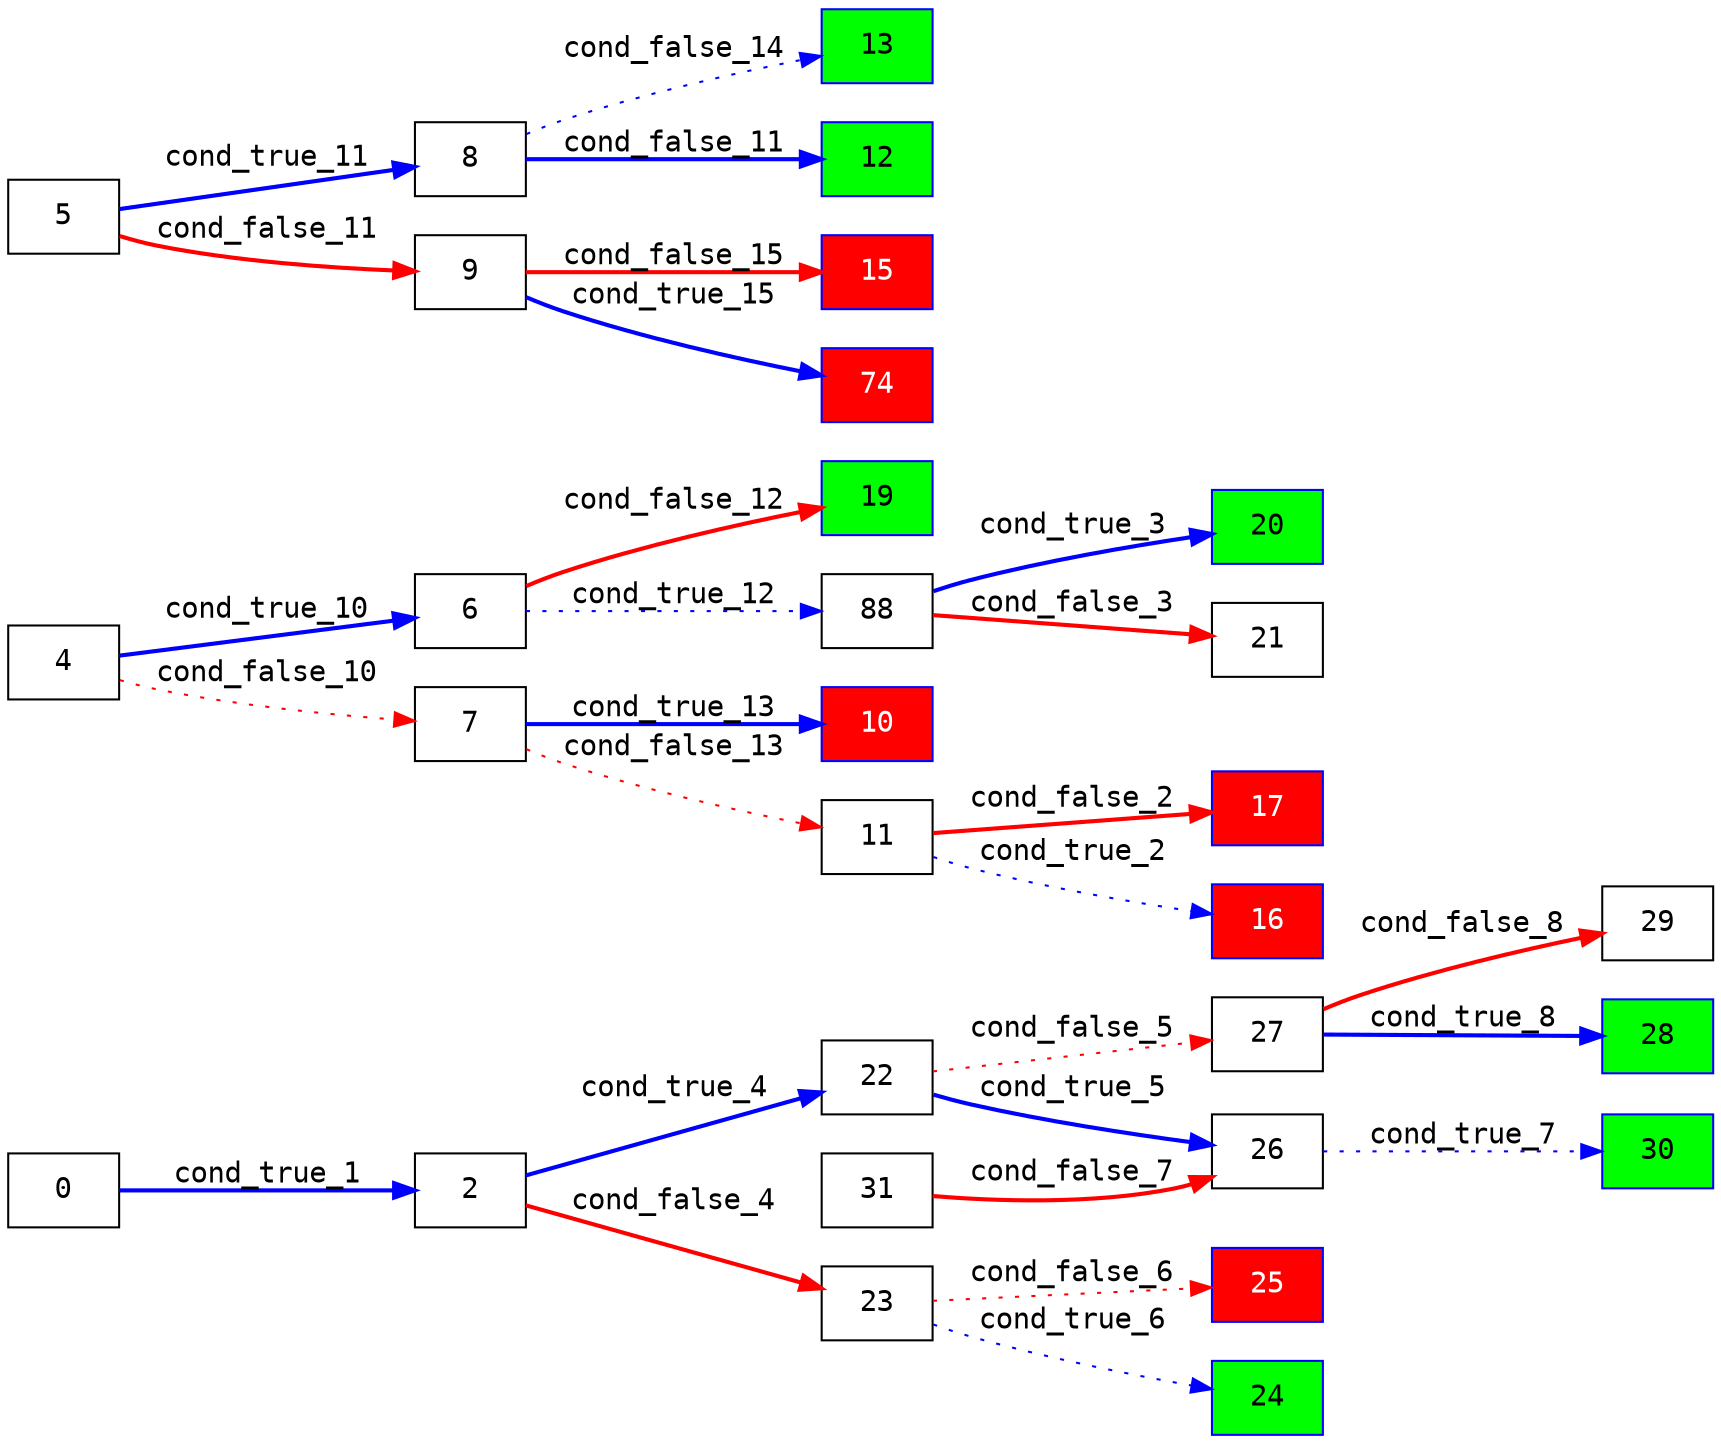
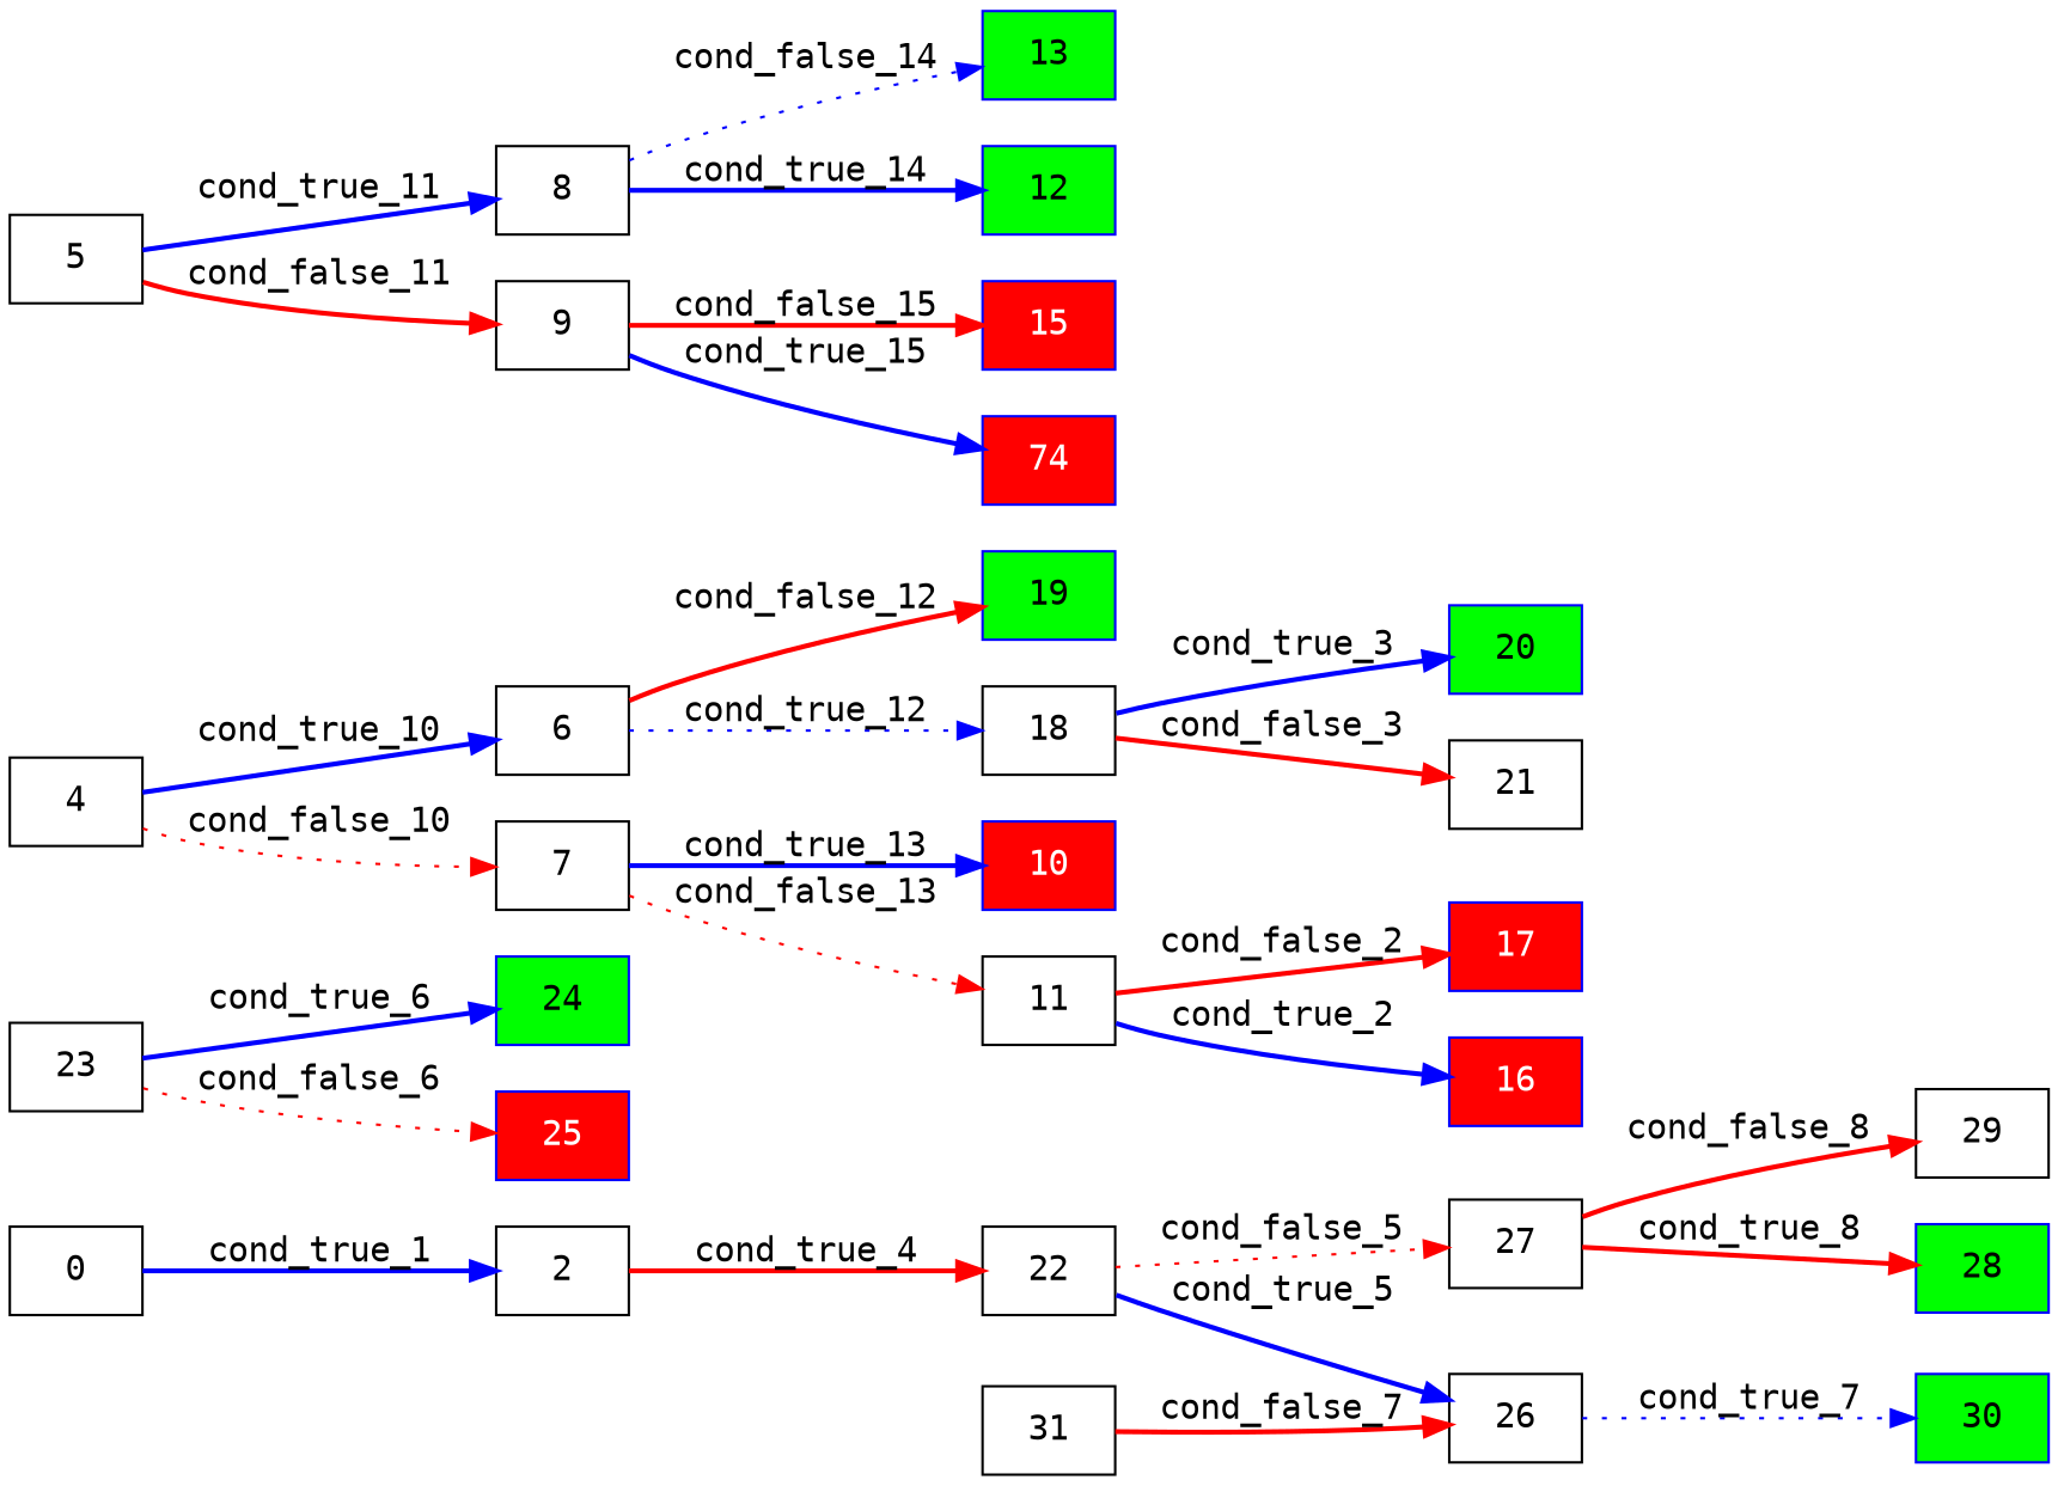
  digraph {
    fontname="DejaVu Sans Mono"
    rankdir=LR
    node [color=black fontname="DejaVu Sans Mono" shape=record]
    edge [color=blue fontname="DejaVu Sans Mono" style=bold]
    30 [color=blue fillcolor=green fontcolor=black height=.5 style=filled]
    28 [color=blue fillcolor=green fontcolor=black height=.5 style=filled]
    24 [color=blue fillcolor=green fontcolor=black height=.5 style=filled]
    20 [color=blue fillcolor=green fontcolor=black height=.5 style=filled]
    19 [color=blue fillcolor=green fontcolor=black height=.5 style=filled]
    13 [color=blue fillcolor=green fontcolor=black height=.5 style=filled]
    12 [color=blue fillcolor=green fontcolor=black height=.5 style=filled]
    17 [color=blue fillcolor=red fontcolor=white height=.5 style=filled]
    15 [color=blue fillcolor=red fontcolor=white height=.5 style=filled]
    16 [color=blue fillcolor=red fontcolor=white height=.5 style=filled]
    n11 [color=blue fillcolor=red fontcolor=white height=.5 label=74 style=filled]
    10 [color=blue fillcolor=red fontcolor=white height=.5 style=filled]
    25 [color=blue fillcolor=red fontcolor=white height=.5 style=filled]
    0 [height=.5]
    2 [height=.5]
    22 [height=.5]
    23 [height=.5]
    26 [height=.5]
    27 [height=.5]
    4 [height=.5]
    6 [height=.5]
    7 [height=.5]
    5 [height=.5]
    8 [height=.5]
    9 [height=.5]
    29 [height=.5]
-   18 [height=.5 label=88]
+   18 [height=.5]
    11 [height=.5]
    21 [height=.5]
    31 [height=.5]
    0 -> 2 [label=cond_true_1]
-   2 -> 22 [label=cond_true_4]
-   2 -> 23 [color=red label=cond_false_4]
+   2 -> 22 [color=red label=cond_true_4]
    22 -> 26 [label=cond_true_5]
    22 -> 27 [color=red label=cond_false_5 style=dotted]
-   23 -> 24 [label=cond_true_6 style=dotted]
+   23 -> 24 [label=cond_true_6]
    23 -> 25 [color=red label=cond_false_6 style=dotted]
    26 -> 30 [label=cond_true_7 style=dotted]
-   27 -> 28 [label=cond_true_8]
+   27 -> 28 [color=red label=cond_true_8]
    27 -> 29 [color=red label=cond_false_8]
    4 -> 6 [label=cond_true_10]
    4 -> 7 [color=red label=cond_false_10 style=dotted]
    6 -> 19 [color=red label=cond_false_12]
    6 -> 18 [label=cond_true_12 style=dotted]
    7 -> 10 [label=cond_true_13]
    7 -> 11 [color=red label=cond_false_13 style=dotted]
    5 -> 8 [label=cond_true_11]
    5 -> 9 [color=red label=cond_false_11]
    8 -> 13 [label=cond_false_14 style=dotted]
-   8 -> 12 [label=cond_false_11]
+   8 -> 12 [label=cond_true_14]
    9 -> 15 [color=red label=cond_false_15]
    9 -> n11 [label=cond_true_15]
    18 -> 20 [label=cond_true_3]
    18 -> 21 [color=red label=cond_false_3]
    11 -> 17 [color=red label=cond_false_2]
-   11 -> 16 [label=cond_true_2 style=dotted]
+   11 -> 16 [label=cond_true_2]
    31 -> 26 [color=red label=cond_false_7]
  }
